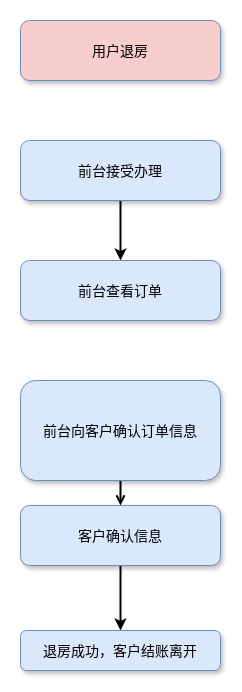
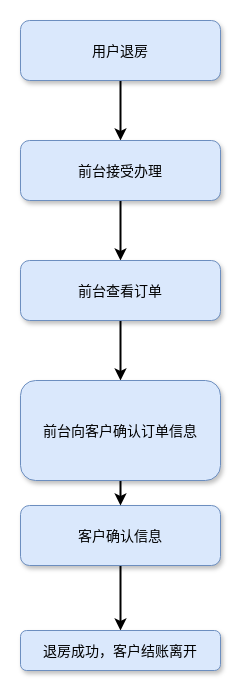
  <mxCell id="0" />
  <mxCell id="1" parent="0" />
- <mxCell id="3" value="用户退房" style="rounded=1;fillColor=#f8cecc;strokeColor=#6c8ebf;shadow=1;fontStyle=0;fontSize=14;" vertex="1" parent="1"><mxGeometry x="20" y="20" width="200" height="60" as="geometry" /></mxCell>
+ <mxCell id="2" style="edgeStyle=orthogonalEdgeStyle;rounded=0;orthogonalLoop=1;jettySize=auto;html=1;exitX=0.5;exitY=1;exitDx=0;exitDy=0;strokeWidth=2;" edge="1" parent="1" source="3" target="5"><mxGeometry relative="1" as="geometry" /></mxCell>
+ <mxCell id="3" value="用户退房" style="rounded=1;fillColor=#dae8fc;strokeColor=#6c8ebf;shadow=1;fontStyle=0;fontSize=14;" vertex="1" parent="1"><mxGeometry x="20" y="20" width="200" height="60" as="geometry" /></mxCell>
  <mxCell id="4" style="edgeStyle=orthogonalEdgeStyle;rounded=0;orthogonalLoop=1;jettySize=auto;html=1;exitX=0.5;exitY=1;exitDx=0;exitDy=0;entryX=0.5;entryY=0;entryDx=0;entryDy=0;strokeWidth=2;" edge="1" parent="1" source="5" target="10"><mxGeometry relative="1" as="geometry" /></mxCell>
  <mxCell id="5" value="前台接受办理" style="rounded=1;fillColor=#dae8fc;strokeColor=#6c8ebf;shadow=1;fontStyle=0;fontSize=14;" vertex="1" parent="1"><mxGeometry x="20" y="140" width="200" height="60" as="geometry" /></mxCell>
  <mxCell id="6" style="edgeStyle=orthogonalEdgeStyle;rounded=0;orthogonalLoop=1;jettySize=auto;html=1;exitX=0.5;exitY=1;exitDx=0;exitDy=0;entryX=0.5;entryY=0;entryDx=0;entryDy=0;strokeWidth=2;" edge="1" parent="1" source="7" target="8"><mxGeometry relative="1" as="geometry" /></mxCell>
  <mxCell id="7" value="客户确认信息" style="rounded=1;fillColor=#dae8fc;strokeColor=#6c8ebf;shadow=1;fontStyle=0;fontSize=14;" vertex="1" parent="1"><mxGeometry x="20" y="505" width="200" height="60" as="geometry" /></mxCell>
  <mxCell id="8" value="退房成功，客户结账离开" style="rounded=1;fillColor=#dae8fc;strokeColor=#6c8ebf;shadow=1;fontStyle=0;fontSize=14;" vertex="1" parent="1"><mxGeometry x="20" y="630" width="200" height="40" as="geometry" /></mxCell>
+ <mxCell id="9" style="edgeStyle=orthogonalEdgeStyle;rounded=0;orthogonalLoop=1;jettySize=auto;html=1;exitX=0.5;exitY=1;exitDx=0;exitDy=0;entryX=0.5;entryY=0;entryDx=0;entryDy=0;strokeWidth=2;" edge="1" parent="1" source="10" target="12"><mxGeometry relative="1" as="geometry" /></mxCell>
  <mxCell id="10" value="前台查看订单" style="rounded=1;fillColor=#dae8fc;strokeColor=#6c8ebf;shadow=1;fontStyle=0;fontSize=14;" vertex="1" parent="1"><mxGeometry x="20" y="260" width="200" height="60" as="geometry" /></mxCell>
- <mxCell id="11" style="edgeStyle=orthogonalEdgeStyle;rounded=0;orthogonalLoop=1;jettySize=auto;html=1;exitX=0.5;exitY=1;exitDx=0;exitDy=0;strokeWidth=2;endArrow=open;" edge="1" parent="1" source="12" target="7"><mxGeometry relative="1" as="geometry" /></mxCell>
+ <mxCell id="11" style="edgeStyle=orthogonalEdgeStyle;rounded=0;orthogonalLoop=1;jettySize=auto;html=1;exitX=0.5;exitY=1;exitDx=0;exitDy=0;strokeWidth=2;" edge="1" parent="1" source="12" target="7"><mxGeometry relative="1" as="geometry" /></mxCell>
  <mxCell id="12" value="前台向客户确认订单信息" style="rounded=1;fillColor=#dae8fc;strokeColor=#6c8ebf;shadow=1;fontStyle=0;fontSize=14;" vertex="1" parent="1"><mxGeometry x="20" y="380" width="200" height="100" as="geometry" /></mxCell>
